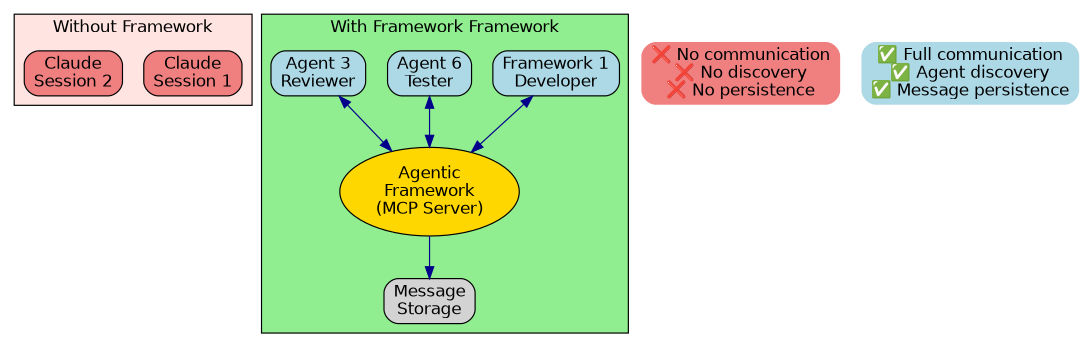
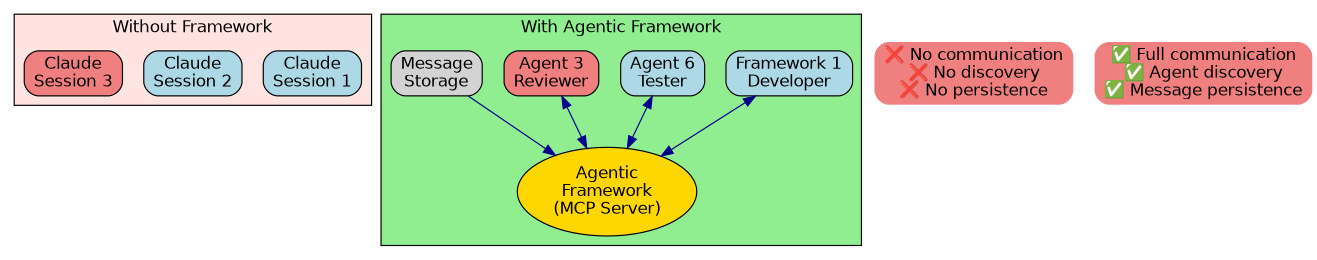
  digraph {
    fontname="DejaVu Sans"
    rankdir=TB
    node [fillcolor=lightcoral fontname="DejaVu Sans" shape=box style="rounded,filled"]
    edge [color=darkblue dir=both fontname="DejaVu Sans"]
-   n1 [label="Claude\nSession 1"]
-   n2 [label="Claude\nSession 2"]
+   n1 [fillcolor=lightblue label="Claude\nSession 1"]
+   n2 [fillcolor=lightblue label="Claude\nSession 2"]
+   n3 [label="Claude\nSession 3"]
    n4 [fillcolor=lightblue label="Framework 1\nDeveloper"]
    n5 [fillcolor=lightblue label="Agent 6\nTester"]
-   n6 [fillcolor=lightblue label="Agent 3\nReviewer"]
+   n6 [label="Agent 3\nReviewer"]
    n7 [fillcolor=gold label="Agentic\nFramework\n(MCP Server)" shape=ellipse]
    n8 [fillcolor=lightgray label="Message\nStorage"]
    n9 [label="❌ No communication\n❌ No discovery\n❌ No persistence" shape=none]
-   n10 [fillcolor=lightblue label="✅ Full communication\n✅ Agent discovery\n✅ Message persistence" shape=none]
+   n10 [label="✅ Full communication\n✅ Agent discovery\n✅ Message persistence" shape=none]
    subgraph cluster_1 {
      fillcolor=mistyrose
      label="Without Framework"
      style=filled
      n1
      n2
+     n3
    }
    subgraph cluster_2 {
      fillcolor=lightgreen
-     label="With Framework Framework"
+     label="With Agentic Framework"
      style=filled
      n4
      n5
      n6
      n7
      n8
    }
    n4 -> n7
    n5 -> n7
    n6 -> n7
-   n7 -> n8 [dir=""]
+   n8 -> n7 [dir=""]
  }
